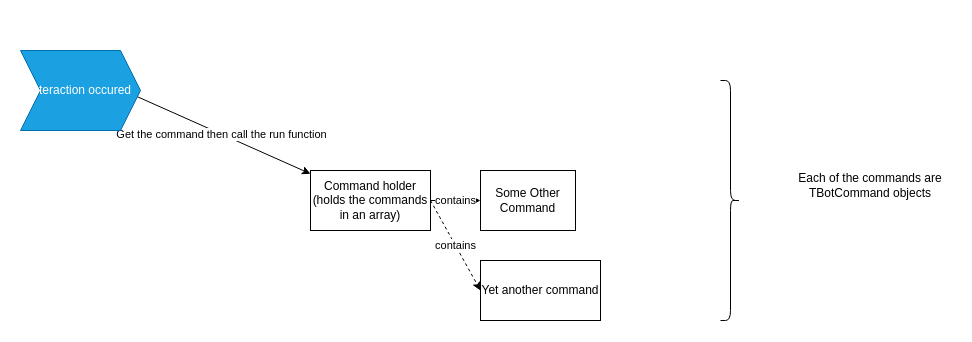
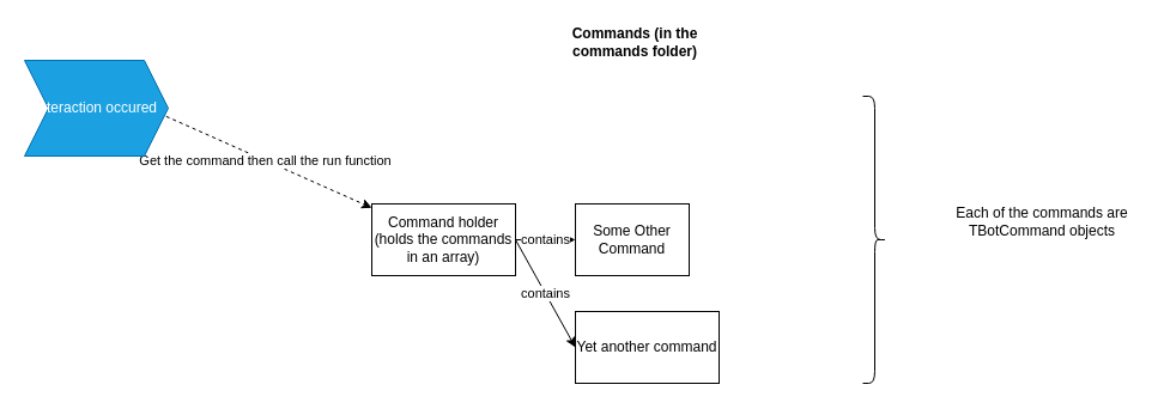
  <mxCell id="0" />
  <mxCell id="1" parent="0" />
- <mxCell id="2" value="Get the command then call the run function" style="edgeStyle=none;html=1;exitX=0.94;exitY=0.555;exitDx=0;exitDy=0;exitPerimeter=0;" edge="1" parent="1" source="3" target="9"><mxGeometry relative="1" as="geometry" /></mxCell>
+ <mxCell id="2" value="Get the command then call the run function" style="edgeStyle=none;html=1;exitX=0.94;exitY=0.555;exitDx=0;exitDy=0;exitPerimeter=0;dashed=1;" edge="1" parent="1" source="3" target="9"><mxGeometry relative="1" as="geometry" /></mxCell>
  <mxCell id="3" value="Interaction occured" style="shape=step;perimeter=stepPerimeter;whiteSpace=wrap;html=1;fixedSize=1;fillColor=#1ba1e2;fontColor=#ffffff;strokeColor=#006EAF;" vertex="1" parent="1"><mxGeometry x="20" y="50" width="120" height="80" as="geometry" /></mxCell>
  <mxCell id="4" value="Some Other Command" style="rounded=0;whiteSpace=wrap;html=1;" vertex="1" parent="1"><mxGeometry x="480" y="170" width="95" height="60" as="geometry" /></mxCell>
  <mxCell id="5" value="Yet another command" style="rounded=0;whiteSpace=wrap;html=1;" vertex="1" parent="1"><mxGeometry x="480" y="260" width="120" height="60" as="geometry" /></mxCell>
+ <mxCell id="6" value="Commands (in the commands folder)" style="text;html=1;strokeColor=none;fillColor=none;align=center;verticalAlign=middle;whiteSpace=wrap;rounded=0;fontStyle=1" vertex="1" parent="1"><mxGeometry x="470" y="20" width="120" height="30" as="geometry" /></mxCell>
  <mxCell id="7" value="contains" style="edgeStyle=none;html=1;exitX=1;exitY=0.5;exitDx=0;exitDy=0;entryX=0;entryY=0.5;entryDx=0;entryDy=0;" edge="1" parent="1" source="9" target="4"><mxGeometry relative="1" as="geometry" /></mxCell>
- <mxCell id="8" value="contains" style="edgeStyle=none;html=1;exitX=1;exitY=0.5;exitDx=0;exitDy=0;entryX=0;entryY=0.5;entryDx=0;entryDy=0;dashed=1;" edge="1" parent="1" source="9" target="5"><mxGeometry relative="1" as="geometry" /></mxCell>
+ <mxCell id="8" value="contains" style="edgeStyle=none;html=1;exitX=1;exitY=0.5;exitDx=0;exitDy=0;entryX=0;entryY=0.5;entryDx=0;entryDy=0;" edge="1" parent="1" source="9" target="5"><mxGeometry relative="1" as="geometry" /></mxCell>
  <mxCell id="9" value="Command holder (holds the commands in an array)" style="rounded=0;whiteSpace=wrap;html=1;" vertex="1" parent="1"><mxGeometry x="310" y="170" width="120" height="60" as="geometry" /></mxCell>
  <mxCell id="10" value="" style="shape=curlyBracket;whiteSpace=wrap;html=1;rounded=1;flipH=1;" vertex="1" parent="1"><mxGeometry x="720" y="80" width="20" height="240" as="geometry" /></mxCell>
  <mxCell id="11" value="Each of the commands are TBotCommand objects" style="text;html=1;strokeColor=none;fillColor=none;align=center;verticalAlign=middle;whiteSpace=wrap;rounded=0;" vertex="1" parent="1"><mxGeometry x="790" y="170" width="160" height="30" as="geometry" /></mxCell>
